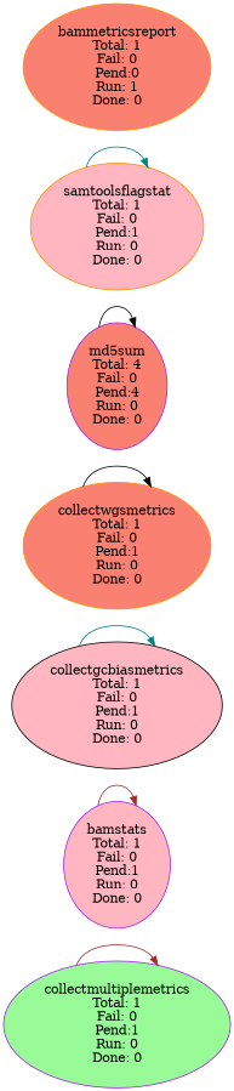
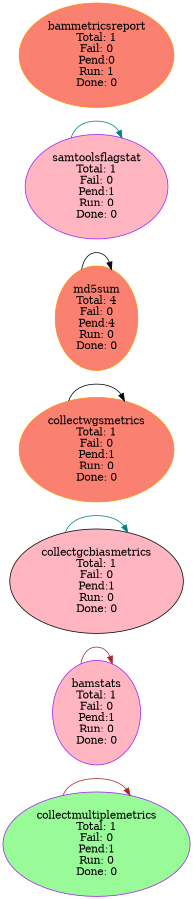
  digraph {
    rankdir=LR
    node [color=purple fillcolor=lightpink style=filled]
    edge [color=brown]
    n1 [fillcolor=palegreen label="collectmultiplemetrics\nTotal: 1\nFail: 0\nPend:1\nRun: 0\nDone: 0"]
    n2 [label="bamstats\nTotal: 1\nFail: 0\nPend:1\nRun: 0\nDone: 0"]
    n3 [color=black label="collectgcbiasmetrics\nTotal: 1\nFail: 0\nPend:1\nRun: 0\nDone: 0"]
    n4 [color=darkorange fillcolor=salmon label="collectwgsmetrics\nTotal: 1\nFail: 0\nPend:1\nRun: 0\nDone: 0"]
-   n5 [fillcolor=salmon label="md5sum\nTotal: 4\nFail: 0\nPend:4\nRun: 0\nDone: 0"]
-   n6 [color=darkorange label="samtoolsflagstat\nTotal: 1\nFail: 0\nPend:1\nRun: 0\nDone: 0"]
+   n5 [color=darkorange fillcolor=salmon label="md5sum\nTotal: 4\nFail: 0\nPend:4\nRun: 0\nDone: 0"]
+   n6 [label="samtoolsflagstat\nTotal: 1\nFail: 0\nPend:1\nRun: 0\nDone: 0"]
    n7 [color=darkorange fillcolor=salmon label="bammetricsreport\nTotal: 1\nFail: 0\nPend:0\nRun: 1\nDone: 0"]
    n1 -> n1
    n2 -> n2
    n3 -> n3 [color=teal]
    n4 -> n4 [color=black]
    n5 -> n5 [color=black]
    n6 -> n6 [color=teal]
  }
